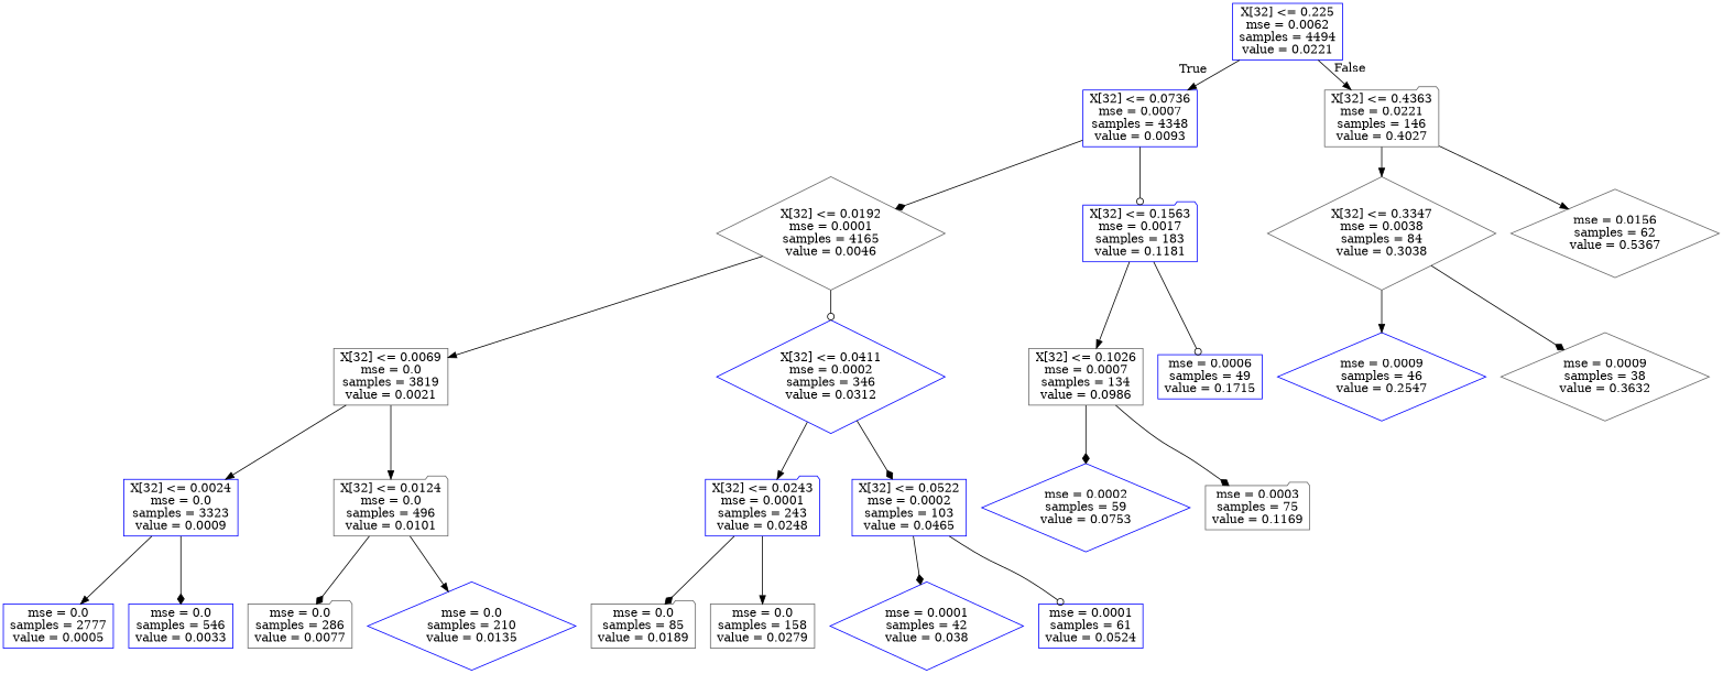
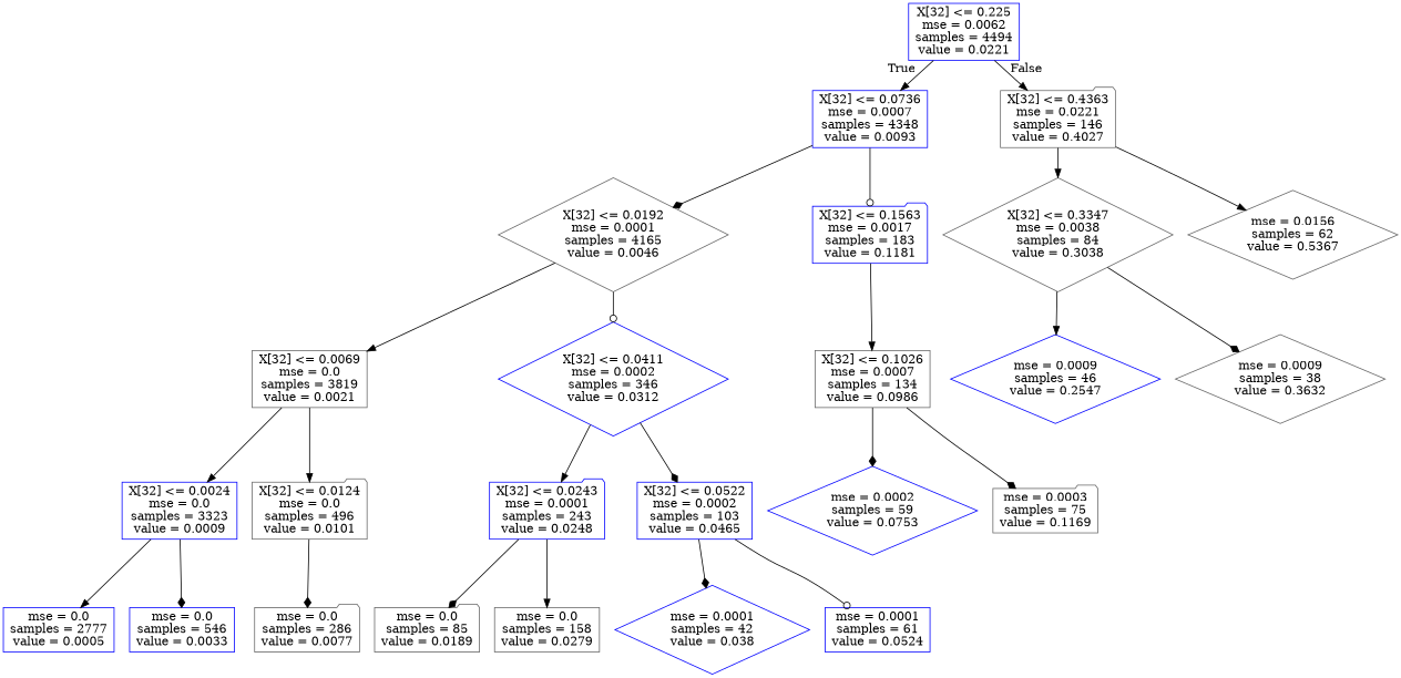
  digraph {
    node [color=blue shape=box]
    edge [arrowhead=normal]
    n1 [label="X[32] <= 0.225\nmse = 0.0062\nsamples = 4494\nvalue = 0.0221"]
    n2 [label="X[32] <= 0.0736\nmse = 0.0007\nsamples = 4348\nvalue = 0.0093"]
    n3 [color=gray40 label="X[32] <= 0.4363\nmse = 0.0221\nsamples = 146\nvalue = 0.4027" shape=folder]
    n4 [color=gray40 label="X[32] <= 0.0192\nmse = 0.0001\nsamples = 4165\nvalue = 0.0046" shape=diamond]
    n5 [label="X[32] <= 0.1563\nmse = 0.0017\nsamples = 183\nvalue = 0.1181" shape=folder]
    n6 [color=gray40 label="X[32] <= 0.3347\nmse = 0.0038\nsamples = 84\nvalue = 0.3038" shape=diamond]
    n7 [color=gray40 label="mse = 0.0156\nsamples = 62\nvalue = 0.5367" shape=diamond]
    n8 [color=gray40 label="X[32] <= 0.0069\nmse = 0.0\nsamples = 3819\nvalue = 0.0021"]
    n9 [label="X[32] <= 0.0411\nmse = 0.0002\nsamples = 346\nvalue = 0.0312" shape=diamond]
    n10 [color=gray40 label="X[32] <= 0.1026\nmse = 0.0007\nsamples = 134\nvalue = 0.0986"]
-   n11 [label="mse = 0.0006\nsamples = 49\nvalue = 0.1715"]
    n12 [label="X[32] <= 0.0024\nmse = 0.0\nsamples = 3323\nvalue = 0.0009"]
    n13 [color=gray40 label="X[32] <= 0.0124\nmse = 0.0\nsamples = 496\nvalue = 0.0101" shape=folder]
    n14 [label="X[32] <= 0.0243\nmse = 0.0001\nsamples = 243\nvalue = 0.0248" shape=folder]
    n15 [label="X[32] <= 0.0522\nmse = 0.0002\nsamples = 103\nvalue = 0.0465"]
    n16 [label="mse = 0.0\nsamples = 2777\nvalue = 0.0005"]
    n17 [label="mse = 0.0\nsamples = 546\nvalue = 0.0033"]
    n18 [color=gray40 label="mse = 0.0\nsamples = 286\nvalue = 0.0077" shape=folder]
-   n19 [label="mse = 0.0\nsamples = 210\nvalue = 0.0135" shape=diamond]
    n20 [color=gray40 label="mse = 0.0\nsamples = 85\nvalue = 0.0189" shape=folder]
    n21 [color=gray40 label="mse = 0.0\nsamples = 158\nvalue = 0.0279"]
    n22 [label="mse = 0.0001\nsamples = 42\nvalue = 0.038" shape=diamond]
    n23 [label="mse = 0.0001\nsamples = 61\nvalue = 0.0524"]
    n24 [label="mse = 0.0002\nsamples = 59\nvalue = 0.0753" shape=diamond]
    n25 [color=gray40 label="mse = 0.0003\nsamples = 75\nvalue = 0.1169" shape=folder]
    n26 [label="mse = 0.0009\nsamples = 46\nvalue = 0.2547" shape=diamond]
    n27 [color=gray40 label="mse = 0.0009\nsamples = 38\nvalue = 0.3632" shape=diamond]
    n1 -> n2 [headlabel=True labelangle=45 labeldistance=2.5]
    n1 -> n3 [headlabel=False labelangle=-45 labeldistance=2.5]
    n2 -> n4 [arrowhead=diamond]
    n2 -> n5 [arrowhead=odot]
    n3 -> n6
    n3 -> n7
    n4 -> n8
    n4 -> n9 [arrowhead=odot]
    n5 -> n10
-   n5 -> n11 [arrowhead=odot]
    n6 -> n26
    n6 -> n27 [arrowhead=diamond]
    n8 -> n12
    n8 -> n13
    n9 -> n14
    n9 -> n15 [arrowhead=diamond]
    n10 -> n24 [arrowhead=diamond]
    n10 -> n25 [arrowhead=diamond]
    n12 -> n16
    n12 -> n17 [arrowhead=diamond]
    n13 -> n18 [arrowhead=diamond]
-   n13 -> n19
    n14 -> n20 [arrowhead=diamond]
    n14 -> n21
    n15 -> n22 [arrowhead=diamond]
    n15 -> n23 [arrowhead=odot]
  }
